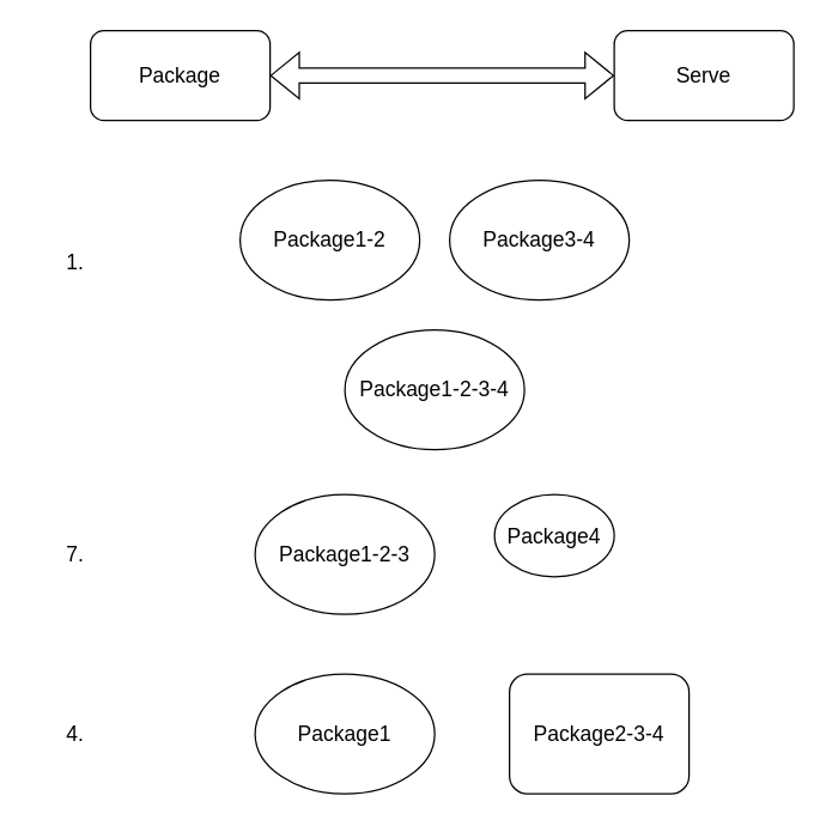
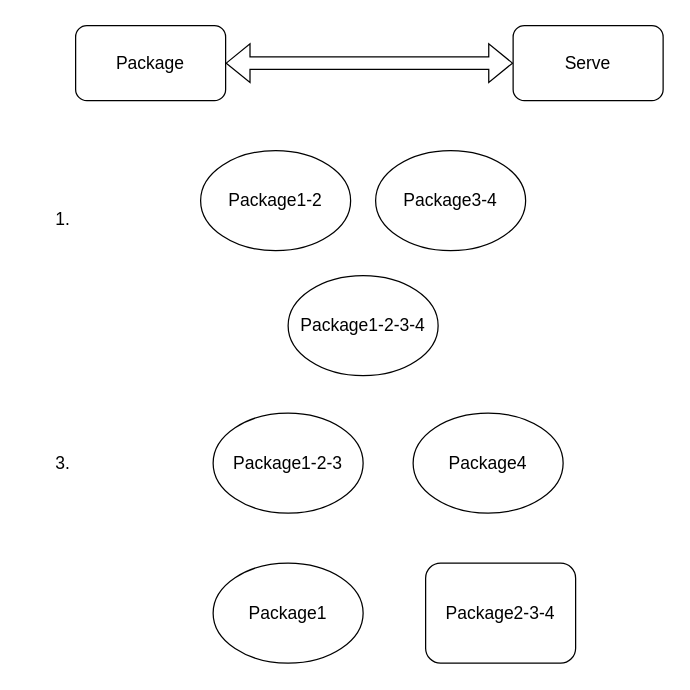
  <mxCell id="0" />
  <mxCell id="1" parent="0" />
  <mxCell id="2" value="Package" style="rounded=1;whiteSpace=wrap;html=1;fontSize=14;" vertex="1" parent="1"><mxGeometry x="60" y="20" width="120" height="60" as="geometry" /></mxCell>
  <mxCell id="3" value="" style="shape=flexArrow;endArrow=classic;startArrow=classic;html=1;rounded=0;exitX=1;exitY=0.5;exitDx=0;exitDy=0;fontSize=14;" edge="1" parent="1" source="2"><mxGeometry width="100" height="100" relative="1" as="geometry"><mxPoint x="280" y="60" as="sourcePoint" /><mxPoint x="410" y="50" as="targetPoint" /></mxGeometry></mxCell>
  <mxCell id="4" value="Serve" style="rounded=1;whiteSpace=wrap;html=1;fontSize=14;" vertex="1" parent="1"><mxGeometry x="410" y="20" width="120" height="60" as="geometry" /></mxCell>
  <mxCell id="5" value="Package1-2" style="ellipse;whiteSpace=wrap;html=1;fontSize=14;" vertex="1" parent="1"><mxGeometry x="160" y="120" width="120" height="80" as="geometry" /></mxCell>
  <mxCell id="6" value="Package3-4" style="ellipse;whiteSpace=wrap;html=1;fontSize=14;" vertex="1" parent="1"><mxGeometry x="300" y="120" width="120" height="80" as="geometry" /></mxCell>
  <mxCell id="7" value="Package1-2-3-4" style="ellipse;whiteSpace=wrap;html=1;fontSize=14;" vertex="1" parent="1"><mxGeometry x="230" y="220" width="120" height="80" as="geometry" /></mxCell>
  <mxCell id="8" value="Package1-2-3" style="ellipse;whiteSpace=wrap;html=1;fontSize=14;" vertex="1" parent="1"><mxGeometry x="170" y="330" width="120" height="80" as="geometry" /></mxCell>
  <mxCell id="9" value="Package1" style="ellipse;whiteSpace=wrap;html=1;fontSize=14;" vertex="1" parent="1"><mxGeometry x="170" y="450" width="120" height="80" as="geometry" /></mxCell>
  <mxCell id="10" value="Package2-3-4" style="whiteSpace=wrap;html=1;fontSize=14;rounded=1;" vertex="1" parent="1"><mxGeometry x="340" y="450" width="120" height="80" as="geometry" /></mxCell>
- <mxCell id="11" value="Package4" style="ellipse;whiteSpace=wrap;html=1;fontSize=14;" vertex="1" parent="1"><mxGeometry x="330" y="330" width="80" height="55" as="geometry" /></mxCell>
+ <mxCell id="11" value="Package4" style="ellipse;whiteSpace=wrap;html=1;fontSize=14;" vertex="1" parent="1"><mxGeometry x="330" y="330" width="120" height="80" as="geometry" /></mxCell>
  <mxCell id="12" value="1." style="text;html=1;align=center;verticalAlign=middle;whiteSpace=wrap;rounded=0;fontSize=14;" vertex="1" parent="1"><mxGeometry x="20" y="160" width="60" height="30" as="geometry" /></mxCell>
- <mxCell id="13" value="7." style="text;html=1;align=center;verticalAlign=middle;whiteSpace=wrap;rounded=0;fontSize=14;" vertex="1" parent="1"><mxGeometry x="20" y="355" width="60" height="30" as="geometry" /></mxCell>
- <mxCell id="14" value="4." style="text;html=1;align=center;verticalAlign=middle;whiteSpace=wrap;rounded=0;fontSize=14;" vertex="1" parent="1"><mxGeometry x="20" y="475" width="60" height="30" as="geometry" /></mxCell>
+ <mxCell id="13" value="3." style="text;html=1;align=center;verticalAlign=middle;whiteSpace=wrap;rounded=0;fontSize=14;" vertex="1" parent="1"><mxGeometry x="20" y="355" width="60" height="30" as="geometry" /></mxCell>
